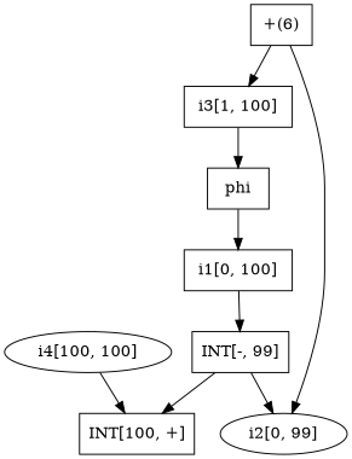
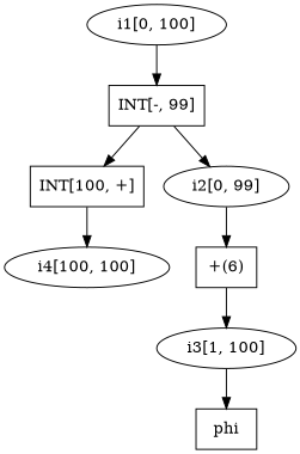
  digraph {
-   n1 [label=" i1[0, 100] " shape=box]
+   n1 [label=" i1[0, 100] "]
    n2 [label="INT[-, 99]" shape=box]
    n3 [label="INT[100, +]" shape=box]
    n4 [label=" i2[0, 99] "]
    n5 [label=" i4[100, 100] "]
    n6 [label=" phi " shape=box]
-   n7 [label=" i3[1, 100] " shape=box]
+   n7 [label=" i3[1, 100] "]
    n8 [label="+(6)" shape=box]
    n1 -> n2
    n2 -> n3
    n2 -> n4
-   n5 -> n3
-   n8 -> n4
-   n6 -> n1
+   n3 -> n5
+   n4 -> n8
    n7 -> n6
    n8 -> n7
  }
